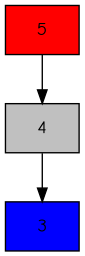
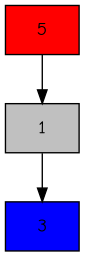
  digraph {
    fontname="Comic Neue"
    node [shape=box style=filled fontname="Comic Neue"]
    edge [fontname="Comic Neue"]
    n1 [fillcolor=red label=5]
-   n2 [fillcolor=gray label=4]
+   n2 [fillcolor=gray label=1]
    n3 [fillcolor=blue label=3]
    n1 -> n2
    n2 -> n3
  }
